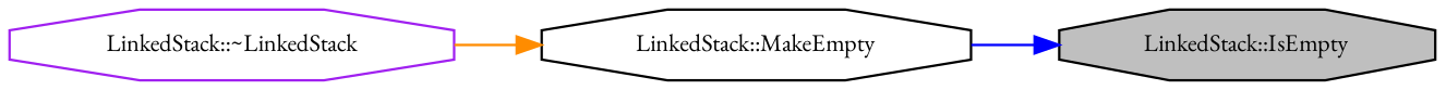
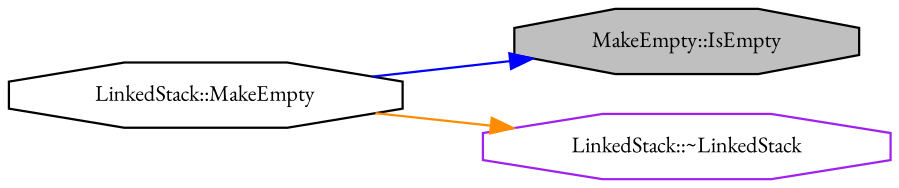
  digraph {
    fontname="EB Garamond"
    rankdir=RL
    node [color=black fillcolor=white fontname="EB Garamond" fontsize=10 shape=octagon style=filled]
    edge [dir=back fontname="EB Garamond" fontsize=10 labelfontname=Helvetica labelfontsize=10 style=solid]
-   n1 [fillcolor=grey75 fontcolor=black height=0.2 label="LinkedStack::IsEmpty" width=0.4]
+   n1 [fillcolor=grey75 fontcolor=black height=0.2 label="MakeEmpty::IsEmpty" width=0.4]
    n2 [height=0.2 label="LinkedStack::MakeEmpty" width=0.4]
    n3 [color=purple height=0.2 label="LinkedStack::~LinkedStack" width=0.4]
    n1 -> n2 [color=blue]
-   n2 -> n3 [color=darkorange]
+   n3 -> n2 [color=darkorange]
  }
